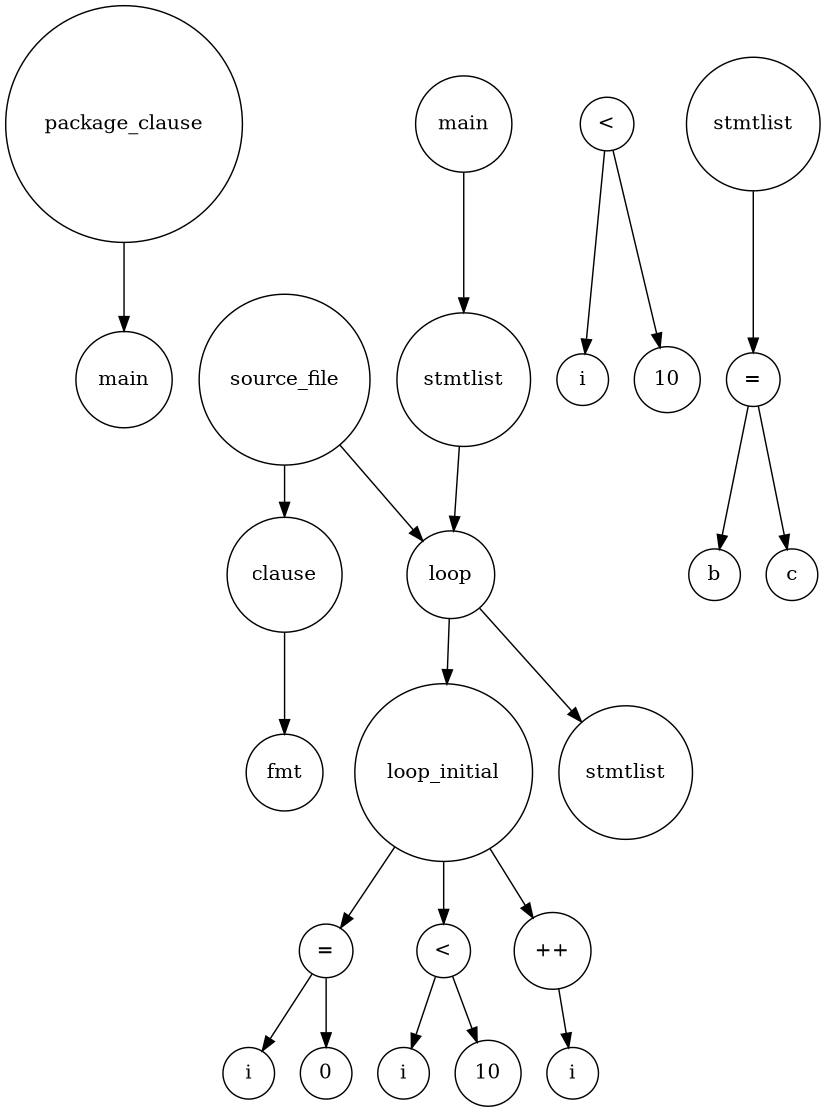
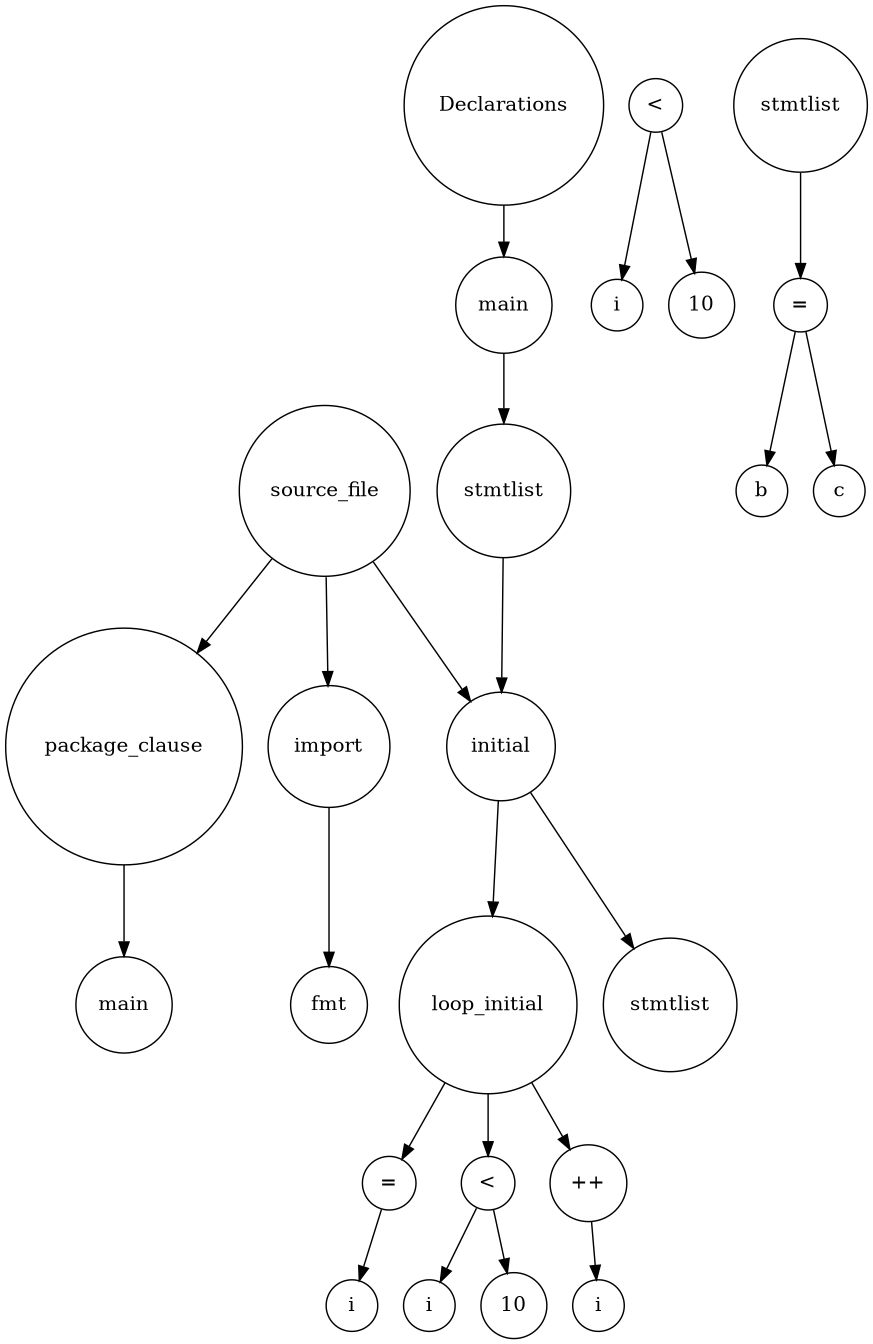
  digraph {
    ordering=out
    rankdir=UD
    node [shape=circle]
    n1 [label=main]
    n2 [label=package_clause]
    n3 [label=fmt]
-   n4 [label=clause]
+   n4 [label=import]
    n5 [label=main]
    n6 [label=stmtlist]
-   n7 [label=loop]
+   n7 [label=initial]
    n8 [label=i]
-   n9 [label=0]
    n10 [label="="]
    n11 [label=i]
    n12 [label=10]
    n13 [label="<"]
    n14 [label=i]
    n15 [label="++"]
    n16 [label=loop_initial]
    n17 [label=i]
    n18 [label=10]
    n19 [label="<"]
    n20 [label=b]
    n21 [label=c]
    n22 [label="="]
    n23 [label=stmtlist]
    n24 [label=stmtlist]
+   n25 [label=Declarations]
    n26 [label=source_file]
    n2 -> n1
    n4 -> n3
    n5 -> n6
    n6 -> n7
    n7 -> n16
    n7 -> n24
    n10 -> n8
-   n10 -> n9
    n13 -> n11
    n13 -> n12
    n15 -> n14
    n16 -> n10
    n16 -> n13
    n16 -> n15
    n19 -> n17
    n19 -> n18
    n22 -> n20
    n22 -> n21
    n23 -> n22
+   n25 -> n5
+   n26 -> n2
    n26 -> n4
    n26 -> n7
  }
